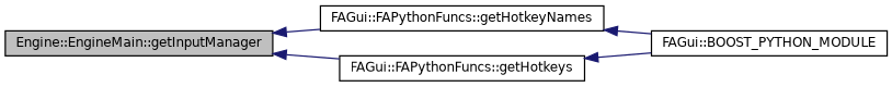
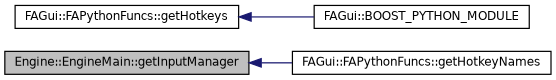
  digraph {
    rankdir=LR
    node [color=black fillcolor=white fontname=Helvetica fontsize=10 shape=record style=filled]
    edge [color=midnightblue dir=back fontname=Helvetica fontsize=10 labelfontname=Helvetica labelfontsize=10 style=solid]
    n1 [fillcolor=grey75 fontcolor=black height=0.2 label="Engine::EngineMain::getInputManager" width=0.4]
    n2 [height=0.2 label="FAGui::FAPythonFuncs::getHotkeyNames" width=0.4]
    n3 [height=0.2 label="FAGui::FAPythonFuncs::getHotkeys" width=0.4]
    n4 [height=0.2 label="FAGui::BOOST_PYTHON_MODULE" width=0.4]
    n1 -> n2
-   n1 -> n3
-   n2 -> n4
    n3 -> n4
  }
